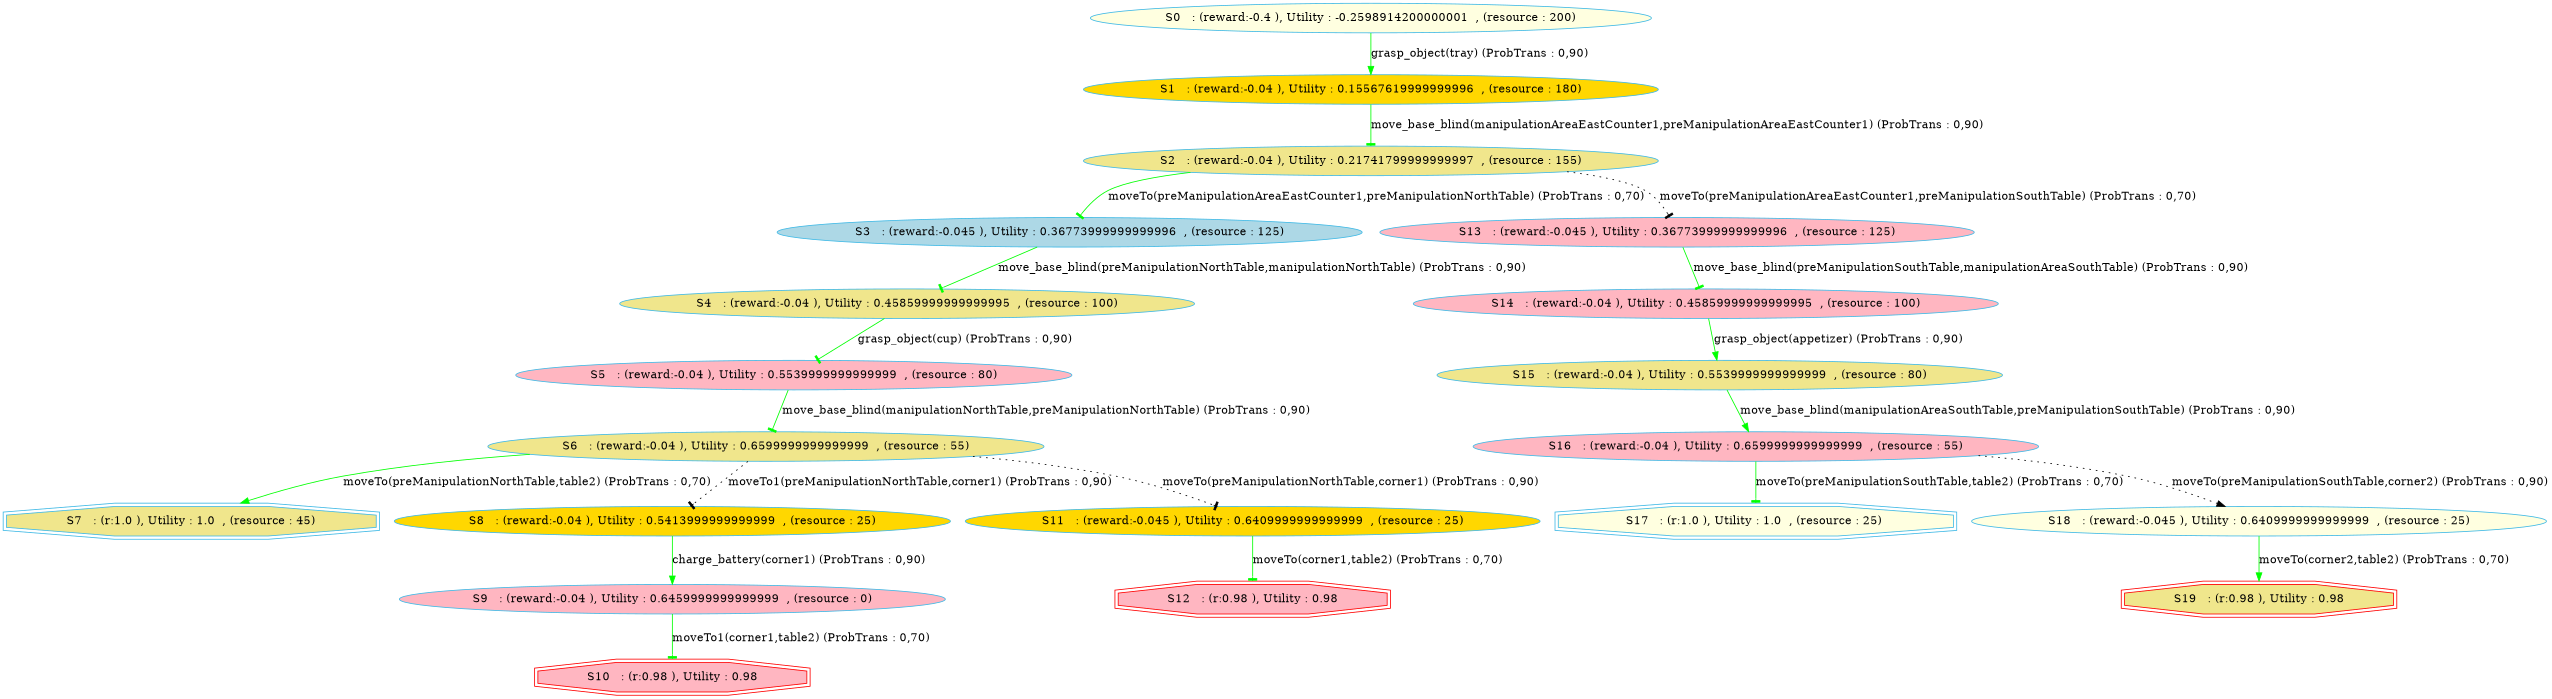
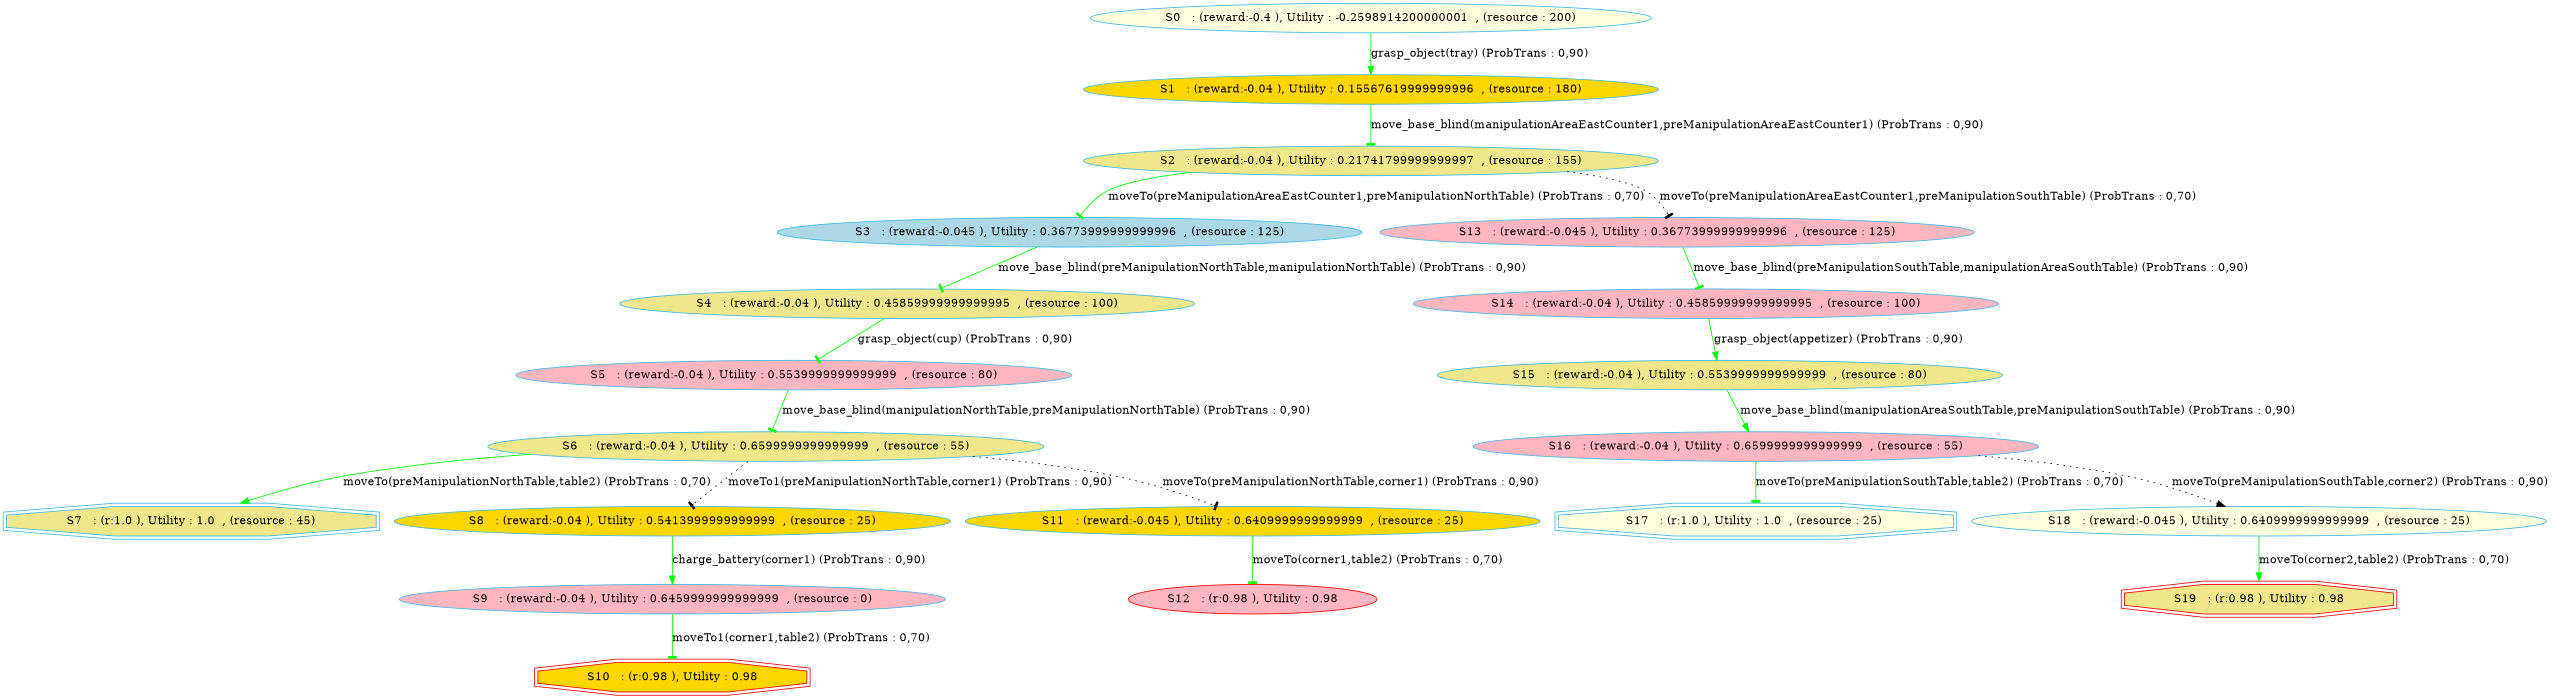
  digraph {
    node [color="#40b9e5" fillcolor=lightpink style=filled]
    edge [arrowhead=tee color=green]
    n1 [fillcolor=khaki label="S7   : (r:1.0 ), Utility : 1.0  , (resource : 45)" shape=doubleoctagon]
-   n2 [color=red label=" S10   : (r:0.98 ), Utility : 0.98 " shape=doubleoctagon]
-   n3 [color=red label=" S12   : (r:0.98 ), Utility : 0.98 " shape=doubleoctagon]
+   n2 [color=red fillcolor=gold label=" S10   : (r:0.98 ), Utility : 0.98 " shape=doubleoctagon]
+   n3 [color=red label=" S12   : (r:0.98 ), Utility : 0.98 " shape=ellipse]
    n4 [fillcolor=lightyellow label=" S17   : (r:1.0 ), Utility : 1.0  , (resource : 25)  " shape=doubleoctagon]
    n5 [color=red fillcolor=khaki label=" S19   : (r:0.98 ), Utility : 0.98 " shape=doubleoctagon]
    n6 [fillcolor=lightyellow label=" S0   : (reward:-0.4 ), Utility : -0.2598914200000001  , (resource : 200) "]
    n7 [fillcolor=gold label=" S1   : (reward:-0.04 ), Utility : 0.15567619999999996  , (resource : 180) "]
    n8 [fillcolor=khaki label=" S2   : (reward:-0.04 ), Utility : 0.21741799999999997  , (resource : 155) "]
    n9 [fillcolor=lightblue label=" S3   : (reward:-0.045 ), Utility : 0.36773999999999996  , (resource : 125) "]
    n10 [label=" S13   : (reward:-0.045 ), Utility : 0.36773999999999996  , (resource : 125) "]
    n11 [fillcolor=khaki label=" S4   : (reward:-0.04 ), Utility : 0.45859999999999995  , (resource : 100) "]
    n12 [label=" S14   : (reward:-0.04 ), Utility : 0.45859999999999995  , (resource : 100) "]
    n13 [label=" S5   : (reward:-0.04 ), Utility : 0.5539999999999999  , (resource : 80) "]
    n14 [fillcolor=khaki label=" S6   : (reward:-0.04 ), Utility : 0.6599999999999999  , (resource : 55) "]
    n15 [fillcolor=gold label=" S8   : (reward:-0.04 ), Utility : 0.5413999999999999  , (resource : 25) "]
    n16 [fillcolor=gold label=" S11   : (reward:-0.045 ), Utility : 0.6409999999999999  , (resource : 25) "]
    n17 [label=" S9   : (reward:-0.04 ), Utility : 0.6459999999999999  , (resource : 0) "]
    n18 [fillcolor=khaki label=" S15   : (reward:-0.04 ), Utility : 0.5539999999999999  , (resource : 80) "]
    n19 [label=" S16   : (reward:-0.04 ), Utility : 0.6599999999999999  , (resource : 55) "]
    n20 [fillcolor=lightyellow label=" S18   : (reward:-0.045 ), Utility : 0.6409999999999999  , (resource : 25) "]
    n6 -> n7 [arrowhead=normal label="grasp_object(tray) (ProbTrans : 0,90)"]
    n7 -> n8 [label="move_base_blind(manipulationAreaEastCounter1,preManipulationAreaEastCounter1) (ProbTrans : 0,90)"]
    n8 -> n9 [label="moveTo(preManipulationAreaEastCounter1,preManipulationNorthTable) (ProbTrans : 0,70)"]
    n8 -> n10 [label="moveTo(preManipulationAreaEastCounter1,preManipulationSouthTable) (ProbTrans : 0,70)" style=dotted color=""]
    n9 -> n11 [label="move_base_blind(preManipulationNorthTable,manipulationNorthTable) (ProbTrans : 0,90)"]
    n10 -> n12 [label="move_base_blind(preManipulationSouthTable,manipulationAreaSouthTable) (ProbTrans : 0,90)"]
    n11 -> n13 [label="grasp_object(cup) (ProbTrans : 0,90)"]
    n12 -> n18 [arrowhead=normal label="grasp_object(appetizer) (ProbTrans : 0,90)"]
    n13 -> n14 [label="move_base_blind(manipulationNorthTable,preManipulationNorthTable) (ProbTrans : 0,90)"]
    n14 -> n1 [arrowhead=normal label="moveTo(preManipulationNorthTable,table2) (ProbTrans : 0,70)"]
    n14 -> n15 [label="moveTo1(preManipulationNorthTable,corner1) (ProbTrans : 0,90)" style=dotted color=""]
    n14 -> n16 [label="moveTo(preManipulationNorthTable,corner1) (ProbTrans : 0,90)" style=dotted color=""]
    n15 -> n17 [arrowhead=normal label="charge_battery(corner1) (ProbTrans : 0,90)"]
    n16 -> n3 [label="moveTo(corner1,table2) (ProbTrans : 0,70)"]
    n17 -> n2 [label="moveTo1(corner1,table2) (ProbTrans : 0,70)"]
    n18 -> n19 [arrowhead=normal label="move_base_blind(manipulationAreaSouthTable,preManipulationSouthTable) (ProbTrans : 0,90)"]
    n19 -> n4 [label="moveTo(preManipulationSouthTable,table2) (ProbTrans : 0,70)"]
    n19 -> n20 [arrowhead=normal label="moveTo(preManipulationSouthTable,corner2) (ProbTrans : 0,90)" style=dotted color=""]
    n20 -> n5 [arrowhead=normal label="moveTo(corner2,table2) (ProbTrans : 0,70)"]
  }
